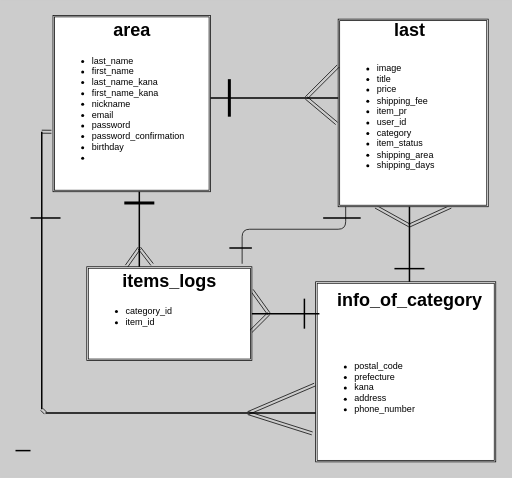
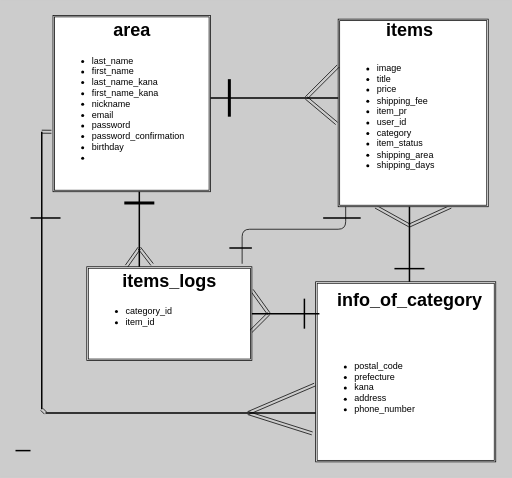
  <mxCell id="0" />
  <mxCell id="1" parent="0" />
  <mxCell id="2" value="" style="edgeStyle=elbowEdgeStyle;elbow=vertical;endArrow=classic;html=1;exitX=0.941;exitY=-0.032;exitDx=0;exitDy=0;exitPerimeter=0;entryX=0;entryY=1;entryDx=0;entryDy=0;" edge="1" parent="1" source="10" target="14"><mxGeometry width="50" height="50" relative="1" as="geometry"><mxPoint x="322.02" y="351" as="sourcePoint" /><mxPoint x="462" y="305.04" as="targetPoint" /><Array as="points"><mxPoint x="462" y="305" /></Array></mxGeometry></mxCell>
  <mxCell id="3" value="" style="shape=ext;double=1;rounded=0;whiteSpace=wrap;html=1;" vertex="1" parent="1"><mxGeometry x="70" y="20" width="210" height="235" as="geometry" /></mxCell>
  <mxCell id="4" value="area" style="text;strokeColor=none;fillColor=none;html=1;fontSize=24;fontStyle=1;verticalAlign=middle;align=center;" vertex="1" parent="1"><mxGeometry x="70" y="25" width="210" height="30" as="geometry" /></mxCell>
  <mxCell id="5" style="edgeStyle=none;shape=link;rounded=0;orthogonalLoop=1;jettySize=auto;html=1;exitX=0.25;exitY=1;exitDx=0;exitDy=0;entryX=0.25;entryY=0.5;entryDx=0;entryDy=0;entryPerimeter=0;startArrow=none;startFill=0;" edge="1" parent="1" source="7" target="29"><mxGeometry relative="1" as="geometry" /></mxCell>
  <mxCell id="6" style="edgeStyle=none;shape=link;rounded=0;orthogonalLoop=1;jettySize=auto;html=1;exitX=0.75;exitY=1;exitDx=0;exitDy=0;entryX=0.25;entryY=0.5;entryDx=0;entryDy=0;entryPerimeter=0;startArrow=none;startFill=0;" edge="1" parent="1" source="7" target="29"><mxGeometry relative="1" as="geometry" /></mxCell>
  <mxCell id="7" value="" style="shape=ext;double=1;rounded=0;whiteSpace=wrap;html=1;" vertex="1" parent="1"><mxGeometry x="450" y="25" width="200" height="250" as="geometry" /></mxCell>
  <mxCell id="8" value="" style="shape=ext;double=1;rounded=0;whiteSpace=wrap;html=1;" vertex="1" parent="1"><mxGeometry x="420" y="375" width="240" height="240" as="geometry" /></mxCell>
  <mxCell id="9" style="edgeStyle=none;shape=link;rounded=0;orthogonalLoop=1;jettySize=auto;html=1;exitX=1;exitY=0.25;exitDx=0;exitDy=0;entryX=0.25;entryY=0.5;entryDx=0;entryDy=0;entryPerimeter=0;startArrow=none;startFill=0;" edge="1" parent="1" source="10" target="40"><mxGeometry relative="1" as="geometry" /></mxCell>
  <mxCell id="10" value="" style="shape=ext;double=1;rounded=0;whiteSpace=wrap;html=1;" vertex="1" parent="1"><mxGeometry x="115" y="355" width="220" height="125" as="geometry" /></mxCell>
  <mxCell id="11" style="edgeStyle=orthogonalEdgeStyle;rounded=0;orthogonalLoop=1;jettySize=auto;html=1;exitX=0.5;exitY=1;exitDx=0;exitDy=0;" edge="1" parent="1" source="4" target="4"><mxGeometry relative="1" as="geometry" /></mxCell>
  <mxCell id="12" value="&lt;ul&gt;&lt;li&gt;last_name&lt;/li&gt;&lt;li&gt;first_name&lt;/li&gt;&lt;li&gt;last_name_kana&lt;/li&gt;&lt;li&gt;first_name_kana&lt;/li&gt;&lt;li&gt;nickname&lt;/li&gt;&lt;li&gt;email&lt;/li&gt;&lt;li&gt;password&lt;/li&gt;&lt;li&gt;password_confirmation&lt;/li&gt;&lt;li&gt;birthday&lt;/li&gt;&lt;li&gt;&lt;br&gt;&lt;/li&gt;&lt;/ul&gt;" style="text;strokeColor=none;fillColor=none;html=1;whiteSpace=wrap;verticalAlign=middle;overflow=hidden;align=left;" vertex="1" parent="1"><mxGeometry x="80" y="45" width="190" height="200" as="geometry" /></mxCell>
- <mxCell id="13" value="last" style="text;strokeColor=none;fillColor=none;html=1;fontSize=24;fontStyle=1;verticalAlign=middle;align=center;" vertex="1" parent="1"><mxGeometry x="455" y="25" width="180" height="30" as="geometry" /></mxCell>
+ <mxCell id="13" value="items" style="text;strokeColor=none;fillColor=none;html=1;fontSize=24;fontStyle=1;verticalAlign=middle;align=center;" vertex="1" parent="1"><mxGeometry x="455" y="25" width="180" height="30" as="geometry" /></mxCell>
  <mxCell id="14" value="&lt;ul&gt;&lt;li&gt;image&lt;/li&gt;&lt;li&gt;title&lt;/li&gt;&lt;li&gt;price&lt;/li&gt;&lt;li&gt;shipping_fee&lt;/li&gt;&lt;li&gt;item_pr&lt;/li&gt;&lt;li&gt;user_id&lt;/li&gt;&lt;li&gt;category&lt;/li&gt;&lt;li&gt;item_status&lt;/li&gt;&lt;li&gt;shipping_area&lt;/li&gt;&lt;li&gt;shipping_days&lt;/li&gt;&lt;/ul&gt;" style="text;strokeColor=none;fillColor=none;html=1;whiteSpace=wrap;verticalAlign=middle;overflow=hidden;align=left;" vertex="1" parent="1"><mxGeometry x="460" y="45" width="180" height="220" as="geometry" /></mxCell>
  <mxCell id="15" value="info_of_category" style="text;strokeColor=none;fillColor=none;html=1;fontSize=24;fontStyle=1;verticalAlign=middle;align=center;" vertex="1" parent="1"><mxGeometry x="480" y="382.5" width="130" height="35" as="geometry" /></mxCell>
  <mxCell id="16" value="&lt;ul&gt;&lt;li&gt;postal_code&lt;/li&gt;&lt;li&gt;prefecture&lt;/li&gt;&lt;li&gt;kana&lt;/li&gt;&lt;li&gt;address&lt;/li&gt;&lt;li&gt;phone_number&lt;/li&gt;&lt;/ul&gt;" style="text;strokeColor=none;fillColor=none;html=1;whiteSpace=wrap;verticalAlign=middle;overflow=hidden;align=left;" vertex="1" parent="1"><mxGeometry x="430" y="417.5" width="150" height="197.5" as="geometry" /></mxCell>
  <mxCell id="17" style="edgeStyle=none;shape=link;rounded=0;orthogonalLoop=1;jettySize=auto;html=1;exitX=0.75;exitY=0.5;exitDx=0;exitDy=0;exitPerimeter=0;startArrow=none;startFill=0;width=4;entryX=0;entryY=0.25;entryDx=0;entryDy=0;" edge="1" parent="1" source="19" target="7"><mxGeometry relative="1" as="geometry"><mxPoint x="446" y="102" as="targetPoint" /><Array as="points" /></mxGeometry></mxCell>
  <mxCell id="18" style="edgeStyle=none;shape=link;rounded=0;orthogonalLoop=1;jettySize=auto;html=1;exitX=0.75;exitY=0.5;exitDx=0;exitDy=0;exitPerimeter=0;entryX=-0.01;entryY=0.556;entryDx=0;entryDy=0;entryPerimeter=0;startArrow=none;startFill=0;" edge="1" parent="1" source="19" target="7"><mxGeometry relative="1" as="geometry" /></mxCell>
  <mxCell id="19" value="" style="line;strokeWidth=2;html=1;align=left;" vertex="1" parent="1"><mxGeometry x="280" y="125" width="170" height="10" as="geometry" /></mxCell>
  <mxCell id="20" value="" style="line;strokeWidth=4;direction=south;html=1;perimeter=backbonePerimeter;points=[];outlineConnect=0;align=left;" vertex="1" parent="1"><mxGeometry x="300" y="105" width="10" height="50" as="geometry" /></mxCell>
  <mxCell id="21" value="items_logs" style="text;strokeColor=none;fillColor=none;html=1;fontSize=24;fontStyle=1;verticalAlign=middle;align=center;" vertex="1" parent="1"><mxGeometry x="140" y="355" width="170" height="40" as="geometry" /></mxCell>
  <mxCell id="22" value="&lt;ul&gt;&lt;li&gt;category_id&lt;/li&gt;&lt;li&gt;item_id&lt;/li&gt;&lt;/ul&gt;" style="text;strokeColor=none;fillColor=none;html=1;whiteSpace=wrap;verticalAlign=middle;overflow=hidden;align=left;" vertex="1" parent="1"><mxGeometry x="125" y="362.5" width="120" height="117.5" as="geometry" /></mxCell>
  <mxCell id="23" style="edgeStyle=none;shape=link;rounded=0;orthogonalLoop=1;jettySize=auto;html=1;exitX=0.75;exitY=0.5;exitDx=0;exitDy=0;exitPerimeter=0;entryX=0.165;entryY=-0.025;entryDx=0;entryDy=0;entryPerimeter=0;startArrow=none;startFill=0;" edge="1" parent="1" source="25" target="21"><mxGeometry relative="1" as="geometry" /></mxCell>
  <mxCell id="24" style="edgeStyle=none;shape=link;rounded=0;orthogonalLoop=1;jettySize=auto;html=1;exitX=0.75;exitY=0.5;exitDx=0;exitDy=0;exitPerimeter=0;entryX=0.365;entryY=-0.075;entryDx=0;entryDy=0;entryPerimeter=0;startArrow=none;startFill=0;" edge="1" parent="1" source="25" target="21"><mxGeometry relative="1" as="geometry" /></mxCell>
  <mxCell id="25" value="" style="line;strokeWidth=2;direction=south;html=1;align=left;" vertex="1" parent="1"><mxGeometry x="180" y="255" width="10" height="100" as="geometry" /></mxCell>
  <mxCell id="26" value="" style="line;strokeWidth=4;html=1;perimeter=backbonePerimeter;points=[];outlineConnect=0;align=left;" vertex="1" parent="1"><mxGeometry x="165" y="265" width="40" height="10" as="geometry" /></mxCell>
  <mxCell id="27" value="" style="line;strokeWidth=2;html=1;align=left;" vertex="1" parent="1"><mxGeometry x="305" y="325" width="30" height="10" as="geometry" /></mxCell>
  <mxCell id="28" value="" style="line;strokeWidth=2;html=1;align=left;" vertex="1" parent="1"><mxGeometry x="430" y="285" width="50" height="10" as="geometry" /></mxCell>
  <mxCell id="29" value="" style="line;strokeWidth=2;direction=south;html=1;align=left;" vertex="1" parent="1"><mxGeometry x="540" y="275" width="10" height="100" as="geometry" /></mxCell>
  <mxCell id="30" value="" style="line;strokeWidth=2;html=1;align=left;" vertex="1" parent="1"><mxGeometry x="525" y="352.5" width="40" height="10" as="geometry" /></mxCell>
  <mxCell id="31" style="edgeStyle=none;shape=link;rounded=0;orthogonalLoop=1;jettySize=auto;html=1;exitX=1;exitY=0.5;exitDx=0;exitDy=0;exitPerimeter=0;entryX=1;entryY=0.5;entryDx=0;entryDy=0;entryPerimeter=0;startArrow=none;startFill=0;" edge="1" parent="1" source="34" target="36"><mxGeometry relative="1" as="geometry" /></mxCell>
  <mxCell id="32" style="edgeStyle=none;shape=link;rounded=0;orthogonalLoop=1;jettySize=auto;html=1;exitX=0.25;exitY=0.5;exitDx=0;exitDy=0;exitPerimeter=0;entryX=-0.005;entryY=0.571;entryDx=0;entryDy=0;entryPerimeter=0;startArrow=none;startFill=0;" edge="1" parent="1" source="34" target="8"><mxGeometry relative="1" as="geometry" /></mxCell>
  <mxCell id="33" style="edgeStyle=none;shape=link;rounded=0;orthogonalLoop=1;jettySize=auto;html=1;exitX=0.25;exitY=0.5;exitDx=0;exitDy=0;exitPerimeter=0;entryX=-0.019;entryY=0.842;entryDx=0;entryDy=0;entryPerimeter=0;startArrow=none;startFill=0;" edge="1" parent="1" source="34" target="8"><mxGeometry relative="1" as="geometry" /></mxCell>
  <mxCell id="34" value="" style="line;strokeWidth=2;direction=west;html=1;align=left;" vertex="1" parent="1"><mxGeometry x="60" y="545" width="360" height="10" as="geometry" /></mxCell>
  <mxCell id="35" style="edgeStyle=none;shape=link;rounded=0;orthogonalLoop=1;jettySize=auto;html=1;exitX=0;exitY=0.5;exitDx=0;exitDy=0;exitPerimeter=0;entryX=-0.01;entryY=0.66;entryDx=0;entryDy=0;entryPerimeter=0;startArrow=none;startFill=0;" edge="1" parent="1" source="36" target="3"><mxGeometry relative="1" as="geometry" /></mxCell>
  <mxCell id="36" value="" style="line;strokeWidth=2;direction=south;html=1;align=left;" vertex="1" parent="1"><mxGeometry x="50" y="175" width="10" height="370" as="geometry" /></mxCell>
  <mxCell id="37" value="" style="line;strokeWidth=2;html=1;align=left;" vertex="1" parent="1"><mxGeometry x="20" y="595" width="20" height="10" as="geometry" /></mxCell>
  <mxCell id="38" value="" style="line;strokeWidth=2;html=1;align=left;" vertex="1" parent="1"><mxGeometry x="40" y="285" width="40" height="10" as="geometry" /></mxCell>
  <mxCell id="39" style="edgeStyle=none;shape=link;rounded=0;orthogonalLoop=1;jettySize=auto;html=1;exitX=0.25;exitY=0.5;exitDx=0;exitDy=0;exitPerimeter=0;entryX=0.995;entryY=0.688;entryDx=0;entryDy=0;entryPerimeter=0;startArrow=none;startFill=0;" edge="1" parent="1" source="40" target="10"><mxGeometry relative="1" as="geometry" /></mxCell>
  <mxCell id="40" value="" style="line;strokeWidth=2;html=1;align=left;" vertex="1" parent="1"><mxGeometry x="335" y="412.5" width="90" height="10" as="geometry" /></mxCell>
  <mxCell id="41" value="" style="line;strokeWidth=2;direction=south;html=1;align=left;" vertex="1" parent="1"><mxGeometry x="400" y="397.5" width="10" height="40" as="geometry" /></mxCell>
